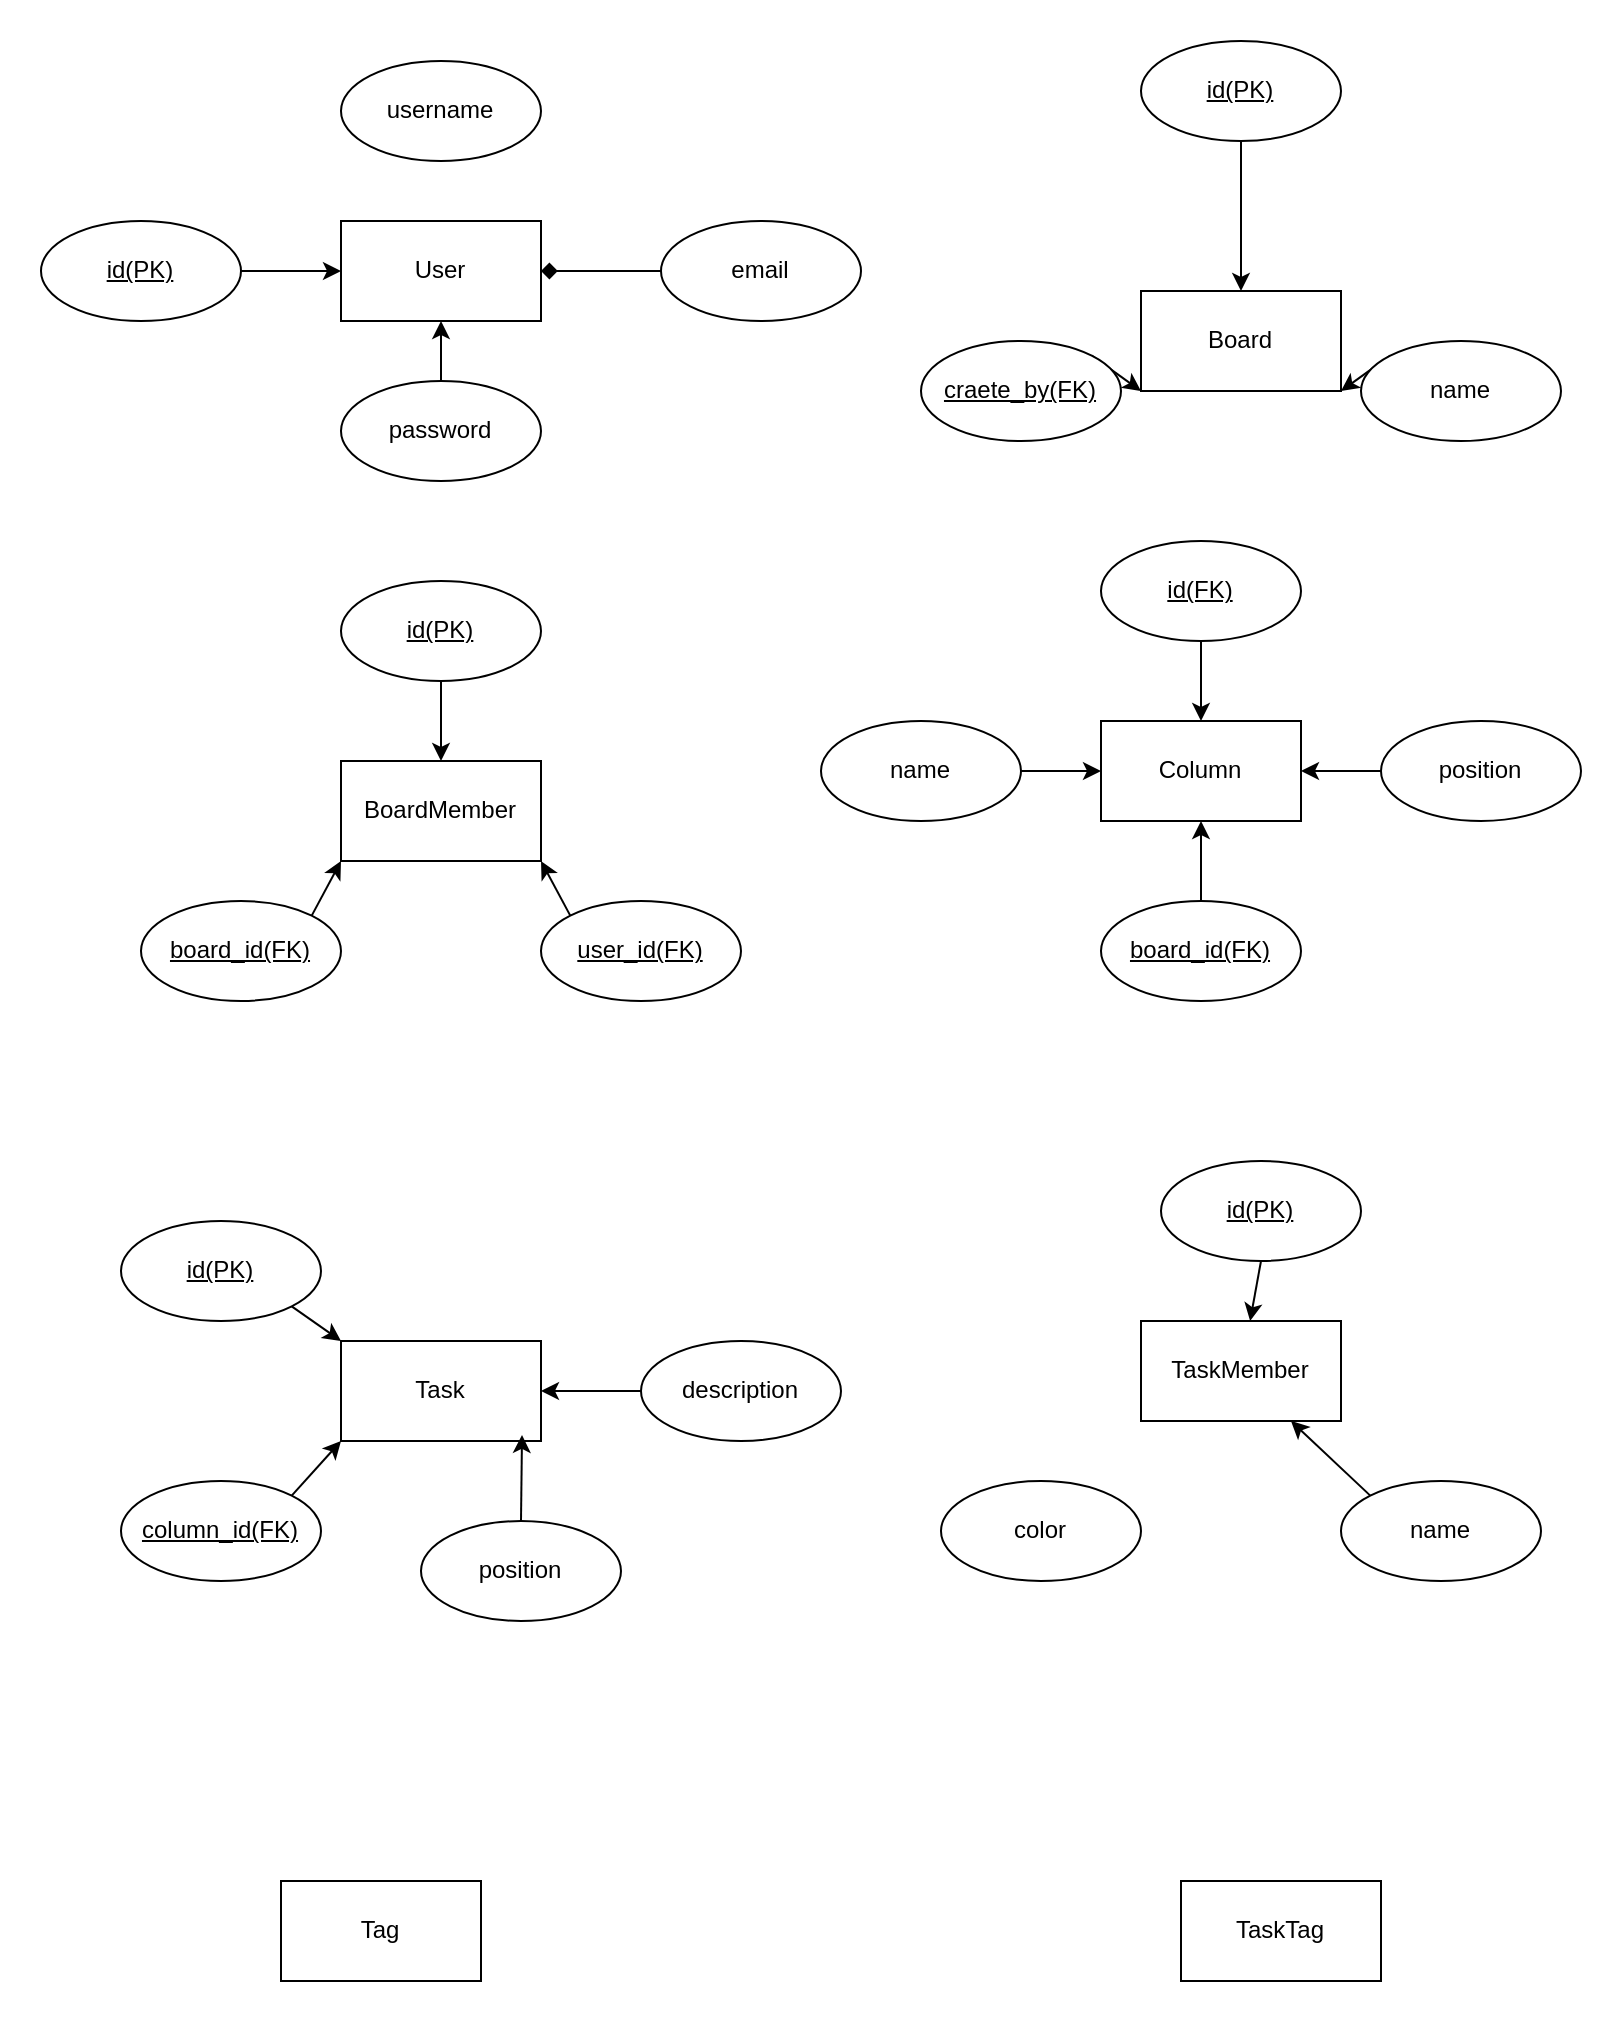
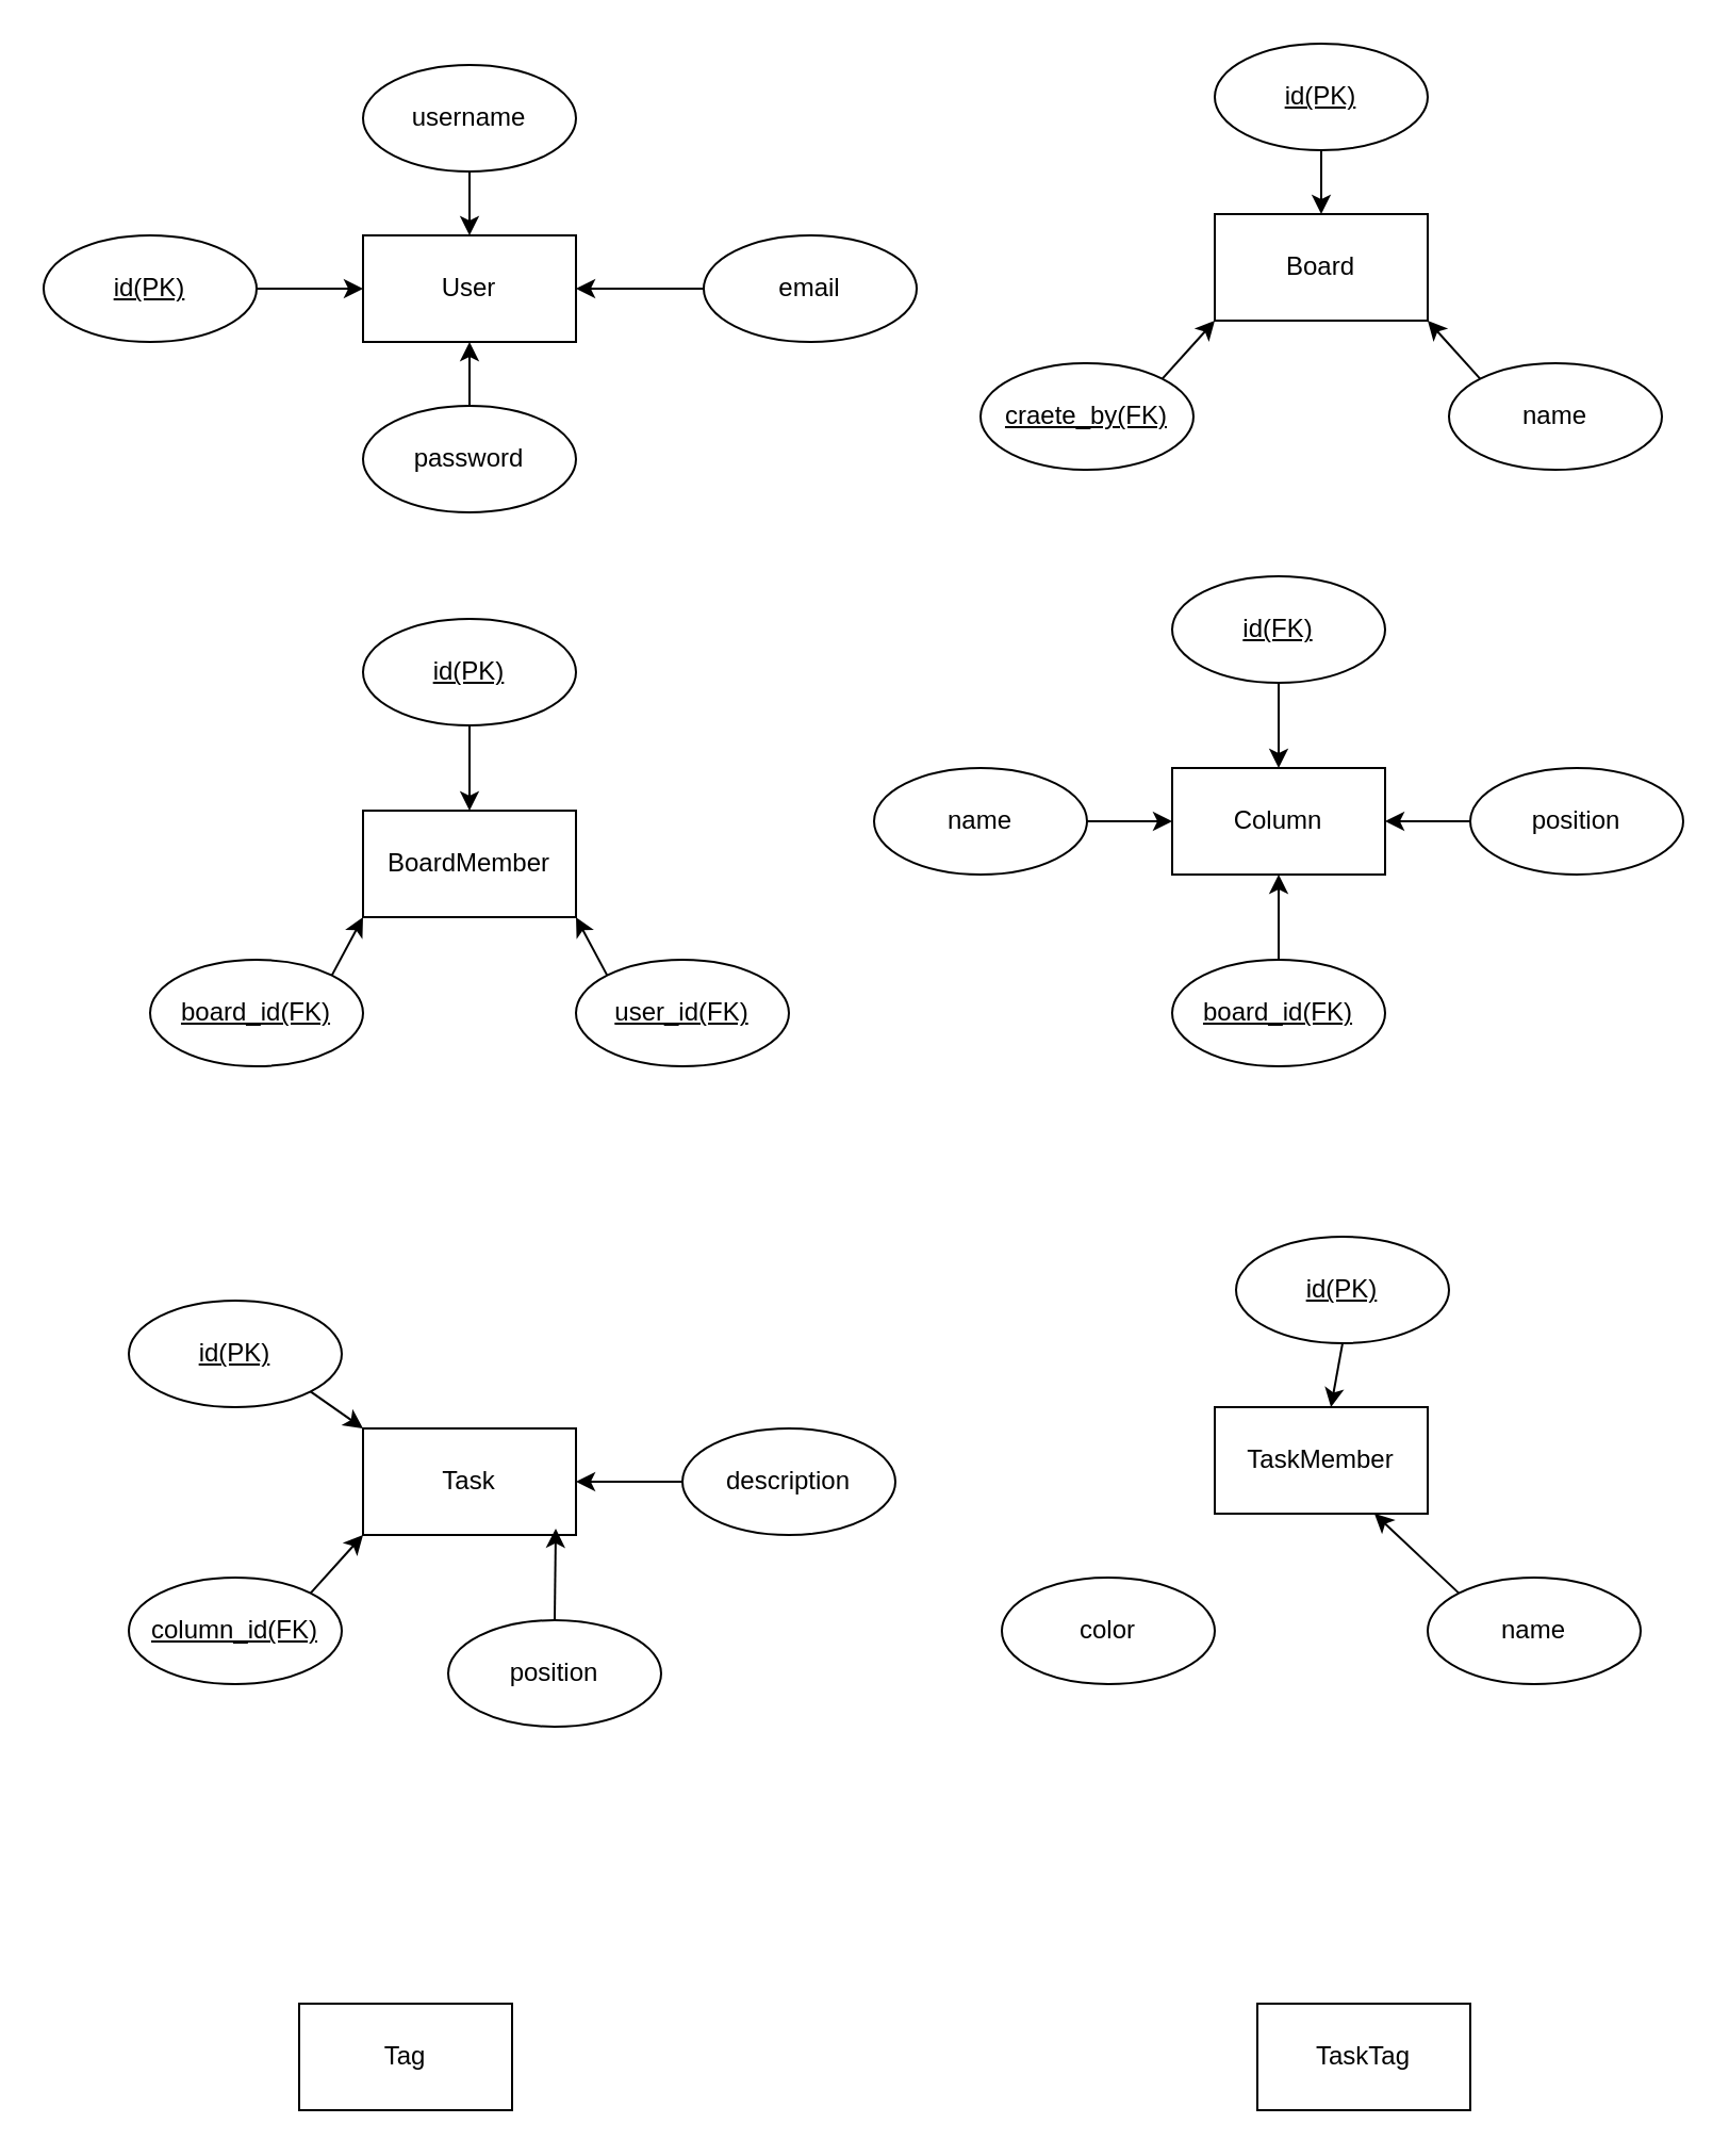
  <mxCell id="0" />
  <mxCell id="1" parent="0" />
  <mxCell id="2" value="User" style="html=1;dashed=0;whiteSpace=wrap;" vertex="1" parent="1"><mxGeometry x="170" y="110" width="100" height="50" as="geometry" /></mxCell>
  <mxCell id="3" style="edgeStyle=none;html=1;exitX=1;exitY=0.5;exitDx=0;exitDy=0;" edge="1" parent="1" source="4" target="2"><mxGeometry relative="1" as="geometry" /></mxCell>
  <mxCell id="4" value="id(PK)" style="shape=ellipse;html=1;dashed=0;whiteSpace=wrap;perimeter=ellipsePerimeter;gradientColor=none;textShadow=0;fontStyle=4" vertex="1" parent="1"><mxGeometry x="20" y="110" width="100" height="50" as="geometry" /></mxCell>
+ <mxCell id="5" style="edgeStyle=none;html=1;exitX=0.5;exitY=1;exitDx=0;exitDy=0;" edge="1" parent="1" source="6" target="2"><mxGeometry relative="1" as="geometry" /></mxCell>
  <mxCell id="6" value="username" style="shape=ellipse;html=1;dashed=0;whiteSpace=wrap;perimeter=ellipsePerimeter;" vertex="1" parent="1"><mxGeometry x="170" y="30" width="100" height="50" as="geometry" /></mxCell>
- <mxCell id="7" style="edgeStyle=none;html=1;exitX=0;exitY=0.5;exitDx=0;exitDy=0;endArrow=diamond;" edge="1" parent="1" source="8" target="2"><mxGeometry relative="1" as="geometry" /></mxCell>
+ <mxCell id="7" style="edgeStyle=none;html=1;exitX=0;exitY=0.5;exitDx=0;exitDy=0;" edge="1" parent="1" source="8" target="2"><mxGeometry relative="1" as="geometry" /></mxCell>
  <mxCell id="8" value="email" style="shape=ellipse;html=1;dashed=0;whiteSpace=wrap;perimeter=ellipsePerimeter;" vertex="1" parent="1"><mxGeometry x="330" y="110" width="100" height="50" as="geometry" /></mxCell>
  <mxCell id="9" style="edgeStyle=none;html=1;exitX=0.5;exitY=0;exitDx=0;exitDy=0;entryX=0.5;entryY=1;entryDx=0;entryDy=0;" edge="1" parent="1" source="10" target="2"><mxGeometry relative="1" as="geometry" /></mxCell>
  <mxCell id="10" value="password" style="shape=ellipse;html=1;dashed=0;whiteSpace=wrap;perimeter=ellipsePerimeter;" vertex="1" parent="1"><mxGeometry x="170" y="190" width="100" height="50" as="geometry" /></mxCell>
- <mxCell id="11" value="Board" style="html=1;dashed=0;whiteSpace=wrap;" vertex="1" parent="1"><mxGeometry x="570" y="145" width="100" height="50" as="geometry" /></mxCell>
+ <mxCell id="11" value="Board" style="html=1;dashed=0;whiteSpace=wrap;" vertex="1" parent="1"><mxGeometry x="570" y="100" width="100" height="50" as="geometry" /></mxCell>
  <mxCell id="12" style="edgeStyle=none;html=1;exitX=0.5;exitY=1;exitDx=0;exitDy=0;entryX=0.5;entryY=0;entryDx=0;entryDy=0;" edge="1" parent="1" source="13" target="11"><mxGeometry relative="1" as="geometry" /></mxCell>
  <mxCell id="13" value="id(PK)" style="shape=ellipse;html=1;dashed=0;whiteSpace=wrap;perimeter=ellipsePerimeter;fontStyle=4" vertex="1" parent="1"><mxGeometry x="570" y="20" width="100" height="50" as="geometry" /></mxCell>
  <mxCell id="14" style="edgeStyle=none;html=1;exitX=0;exitY=0;exitDx=0;exitDy=0;entryX=1;entryY=1;entryDx=0;entryDy=0;" edge="1" parent="1" source="15" target="11"><mxGeometry relative="1" as="geometry" /></mxCell>
  <mxCell id="15" value="name" style="shape=ellipse;html=1;dashed=0;whiteSpace=wrap;perimeter=ellipsePerimeter;" vertex="1" parent="1"><mxGeometry x="680" y="170" width="100" height="50" as="geometry" /></mxCell>
  <mxCell id="16" style="edgeStyle=none;html=1;exitX=1;exitY=0;exitDx=0;exitDy=0;entryX=0;entryY=1;entryDx=0;entryDy=0;" edge="1" parent="1" source="17" target="11"><mxGeometry relative="1" as="geometry" /></mxCell>
  <mxCell id="17" value="craete_by(FK)" style="shape=ellipse;html=1;dashed=0;whiteSpace=wrap;perimeter=ellipsePerimeter;fontStyle=4" vertex="1" parent="1"><mxGeometry x="460" y="170" width="100" height="50" as="geometry" /></mxCell>
  <mxCell id="18" value="BoardMember" style="html=1;dashed=0;whiteSpace=wrap;" vertex="1" parent="1"><mxGeometry x="170" y="380" width="100" height="50" as="geometry" /></mxCell>
  <mxCell id="19" style="edgeStyle=none;html=1;exitX=0.5;exitY=1;exitDx=0;exitDy=0;entryX=0.5;entryY=0;entryDx=0;entryDy=0;" edge="1" parent="1" source="20" target="18"><mxGeometry relative="1" as="geometry" /></mxCell>
  <mxCell id="20" value="id(PK)" style="shape=ellipse;html=1;dashed=0;whiteSpace=wrap;perimeter=ellipsePerimeter;fontStyle=4" vertex="1" parent="1"><mxGeometry x="170" y="290" width="100" height="50" as="geometry" /></mxCell>
  <mxCell id="21" style="edgeStyle=none;html=1;exitX=1;exitY=0;exitDx=0;exitDy=0;entryX=0;entryY=1;entryDx=0;entryDy=0;" edge="1" parent="1" source="22" target="18"><mxGeometry relative="1" as="geometry" /></mxCell>
  <mxCell id="22" value="board_id(FK)" style="shape=ellipse;html=1;dashed=0;whiteSpace=wrap;perimeter=ellipsePerimeter;fontStyle=4" vertex="1" parent="1"><mxGeometry x="70" y="450" width="100" height="50" as="geometry" /></mxCell>
  <mxCell id="23" style="edgeStyle=none;html=1;exitX=0;exitY=0;exitDx=0;exitDy=0;entryX=1;entryY=1;entryDx=0;entryDy=0;" edge="1" parent="1" source="24" target="18"><mxGeometry relative="1" as="geometry" /></mxCell>
  <mxCell id="24" value="user_id(FK)" style="shape=ellipse;html=1;dashed=0;whiteSpace=wrap;perimeter=ellipsePerimeter;fontStyle=4" vertex="1" parent="1"><mxGeometry x="270" y="450" width="100" height="50" as="geometry" /></mxCell>
  <mxCell id="25" value="Column" style="html=1;dashed=0;whiteSpace=wrap;" vertex="1" parent="1"><mxGeometry x="550" y="360" width="100" height="50" as="geometry" /></mxCell>
  <mxCell id="26" style="edgeStyle=none;html=1;exitX=0.5;exitY=1;exitDx=0;exitDy=0;entryX=0.5;entryY=0;entryDx=0;entryDy=0;" edge="1" parent="1" source="27" target="25"><mxGeometry relative="1" as="geometry" /></mxCell>
  <mxCell id="27" value="id(FK)" style="shape=ellipse;html=1;dashed=0;whiteSpace=wrap;perimeter=ellipsePerimeter;fontStyle=4" vertex="1" parent="1"><mxGeometry x="550" y="270" width="100" height="50" as="geometry" /></mxCell>
  <mxCell id="28" style="edgeStyle=none;html=1;exitX=1;exitY=0.5;exitDx=0;exitDy=0;entryX=0;entryY=0.5;entryDx=0;entryDy=0;" edge="1" parent="1" source="29" target="25"><mxGeometry relative="1" as="geometry" /></mxCell>
  <mxCell id="29" value="name" style="shape=ellipse;html=1;dashed=0;whiteSpace=wrap;perimeter=ellipsePerimeter;" vertex="1" parent="1"><mxGeometry x="410" y="360" width="100" height="50" as="geometry" /></mxCell>
  <mxCell id="30" style="edgeStyle=none;html=1;exitX=0;exitY=0.5;exitDx=0;exitDy=0;entryX=1;entryY=0.5;entryDx=0;entryDy=0;" edge="1" parent="1" source="31" target="35"><mxGeometry relative="1" as="geometry" /></mxCell>
  <mxCell id="31" value="description" style="shape=ellipse;html=1;dashed=0;whiteSpace=wrap;perimeter=ellipsePerimeter;" vertex="1" parent="1"><mxGeometry x="320" y="670" width="100" height="50" as="geometry" /></mxCell>
  <mxCell id="32" style="edgeStyle=none;html=1;exitX=1;exitY=0;exitDx=0;exitDy=0;entryX=0;entryY=1;entryDx=0;entryDy=0;" edge="1" parent="1" source="33" target="35"><mxGeometry relative="1" as="geometry" /></mxCell>
  <mxCell id="33" value="column_id(FK)" style="shape=ellipse;html=1;dashed=0;whiteSpace=wrap;perimeter=ellipsePerimeter;fontStyle=4" vertex="1" parent="1"><mxGeometry x="60" y="740" width="100" height="50" as="geometry" /></mxCell>
  <mxCell id="34" value="position" style="shape=ellipse;html=1;dashed=0;whiteSpace=wrap;perimeter=ellipsePerimeter;" vertex="1" parent="1"><mxGeometry x="210" y="760" width="100" height="50" as="geometry" /></mxCell>
  <mxCell id="35" value="Task" style="html=1;dashed=0;whiteSpace=wrap;" vertex="1" parent="1"><mxGeometry x="170" y="670" width="100" height="50" as="geometry" /></mxCell>
  <mxCell id="36" style="edgeStyle=none;html=1;exitX=1;exitY=1;exitDx=0;exitDy=0;entryX=0;entryY=0;entryDx=0;entryDy=0;" edge="1" parent="1" source="37" target="35"><mxGeometry relative="1" as="geometry" /></mxCell>
  <mxCell id="37" value="id(PK)&lt;span style=&quot;font-family: monospace; font-size: 0px; text-align: start; text-wrap-mode: nowrap;&quot;&gt;%3CmxGraphModel%3E%3Croot%3E%3CmxCell%20id%3D%220%22%2F%3E%3CmxCell%20id%3D%221%22%20parent%3D%220%22%2F%3E%3CmxCell%20id%3D%222%22%20value%3D%22BoardMember%22%20style%3D%22html%3D1%3Bdashed%3D0%3BwhiteSpace%3Dwrap%3B%22%20vertex%3D%221%22%20parent%3D%221%22%3E%3CmxGeometry%20x%3D%22190%22%20y%3D%22390%22%20width%3D%22100%22%20height%3D%2250%22%20as%3D%22geometry%22%2F%3E%3C%2FmxCell%3E%3C%2Froot%3E%3C%2FmxGraphModel%3E&lt;/span&gt;" style="shape=ellipse;html=1;dashed=0;whiteSpace=wrap;perimeter=ellipsePerimeter;fontStyle=4" vertex="1" parent="1"><mxGeometry x="60" y="610" width="100" height="50" as="geometry" /></mxCell>
  <mxCell id="38" style="edgeStyle=none;html=1;exitX=0.5;exitY=0;exitDx=0;exitDy=0;entryX=0.5;entryY=1;entryDx=0;entryDy=0;" edge="1" parent="1" source="39" target="25"><mxGeometry relative="1" as="geometry" /></mxCell>
  <mxCell id="39" value="board_id(FK)" style="shape=ellipse;html=1;dashed=0;whiteSpace=wrap;perimeter=ellipsePerimeter;fontStyle=4" vertex="1" parent="1"><mxGeometry x="550" y="450" width="100" height="50" as="geometry" /></mxCell>
  <mxCell id="40" style="edgeStyle=none;html=1;exitX=0;exitY=0.5;exitDx=0;exitDy=0;entryX=1;entryY=0.5;entryDx=0;entryDy=0;" edge="1" parent="1" source="41" target="25"><mxGeometry relative="1" as="geometry" /></mxCell>
  <mxCell id="41" value="position" style="shape=ellipse;html=1;dashed=0;whiteSpace=wrap;perimeter=ellipsePerimeter;" vertex="1" parent="1"><mxGeometry x="690" y="360" width="100" height="50" as="geometry" /></mxCell>
  <mxCell id="42" value="TaskMember" style="html=1;dashed=0;whiteSpace=wrap;" vertex="1" parent="1"><mxGeometry x="570" y="660" width="100" height="50" as="geometry" /></mxCell>
  <mxCell id="43" style="edgeStyle=none;html=1;exitX=0.5;exitY=1;exitDx=0;exitDy=0;" edge="1" parent="1" source="44" target="42"><mxGeometry relative="1" as="geometry" /></mxCell>
  <mxCell id="44" value="id(PK)&lt;span style=&quot;font-family: monospace; font-size: 0px; text-align: start; text-wrap-mode: nowrap;&quot;&gt;%3CmxGraphModel%3E%3Croot%3E%3CmxCell%20id%3D%220%22%2F%3E%3CmxCell%20id%3D%221%22%20parent%3D%220%22%2F%3E%3CmxCell%20id%3D%222%22%20value%3D%22BoardMember%22%20style%3D%22html%3D1%3Bdashed%3D0%3BwhiteSpace%3Dwrap%3B%22%20vertex%3D%221%22%20parent%3D%221%22%3E%3CmxGeometry%20x%3D%22190%22%20y%3D%22390%22%20width%3D%22100%22%20height%3D%2250%22%20as%3D%22geometry%22%2F%3E%3C%2FmxCell%3E%3C%2Froot%3E%3C%2FmxGraphModel%3E&lt;/span&gt;" style="shape=ellipse;html=1;dashed=0;whiteSpace=wrap;perimeter=ellipsePerimeter;fontStyle=4" vertex="1" parent="1"><mxGeometry x="580" y="580" width="100" height="50" as="geometry" /></mxCell>
  <mxCell id="45" style="edgeStyle=none;html=1;exitX=0;exitY=0;exitDx=0;exitDy=0;entryX=0.75;entryY=1;entryDx=0;entryDy=0;" edge="1" parent="1" source="46" target="42"><mxGeometry relative="1" as="geometry" /></mxCell>
  <mxCell id="46" value="name" style="shape=ellipse;html=1;dashed=0;whiteSpace=wrap;perimeter=ellipsePerimeter;" vertex="1" parent="1"><mxGeometry x="670" y="740" width="100" height="50" as="geometry" /></mxCell>
  <mxCell id="47" value="color" style="shape=ellipse;html=1;dashed=0;whiteSpace=wrap;perimeter=ellipsePerimeter;" vertex="1" parent="1"><mxGeometry x="470" y="740" width="100" height="50" as="geometry" /></mxCell>
  <mxCell id="48" value="Tag" style="html=1;dashed=0;whiteSpace=wrap;" vertex="1" parent="1"><mxGeometry x="140" y="940" width="100" height="50" as="geometry" /></mxCell>
  <mxCell id="49" style="edgeStyle=none;html=1;exitX=0.5;exitY=0;exitDx=0;exitDy=0;entryX=0.905;entryY=0.939;entryDx=0;entryDy=0;entryPerimeter=0;" edge="1" parent="1" source="34" target="35"><mxGeometry relative="1" as="geometry" /></mxCell>
  <mxCell id="50" value="TaskTag" style="html=1;dashed=0;whiteSpace=wrap;" vertex="1" parent="1"><mxGeometry x="590" y="940" width="100" height="50" as="geometry" /></mxCell>
